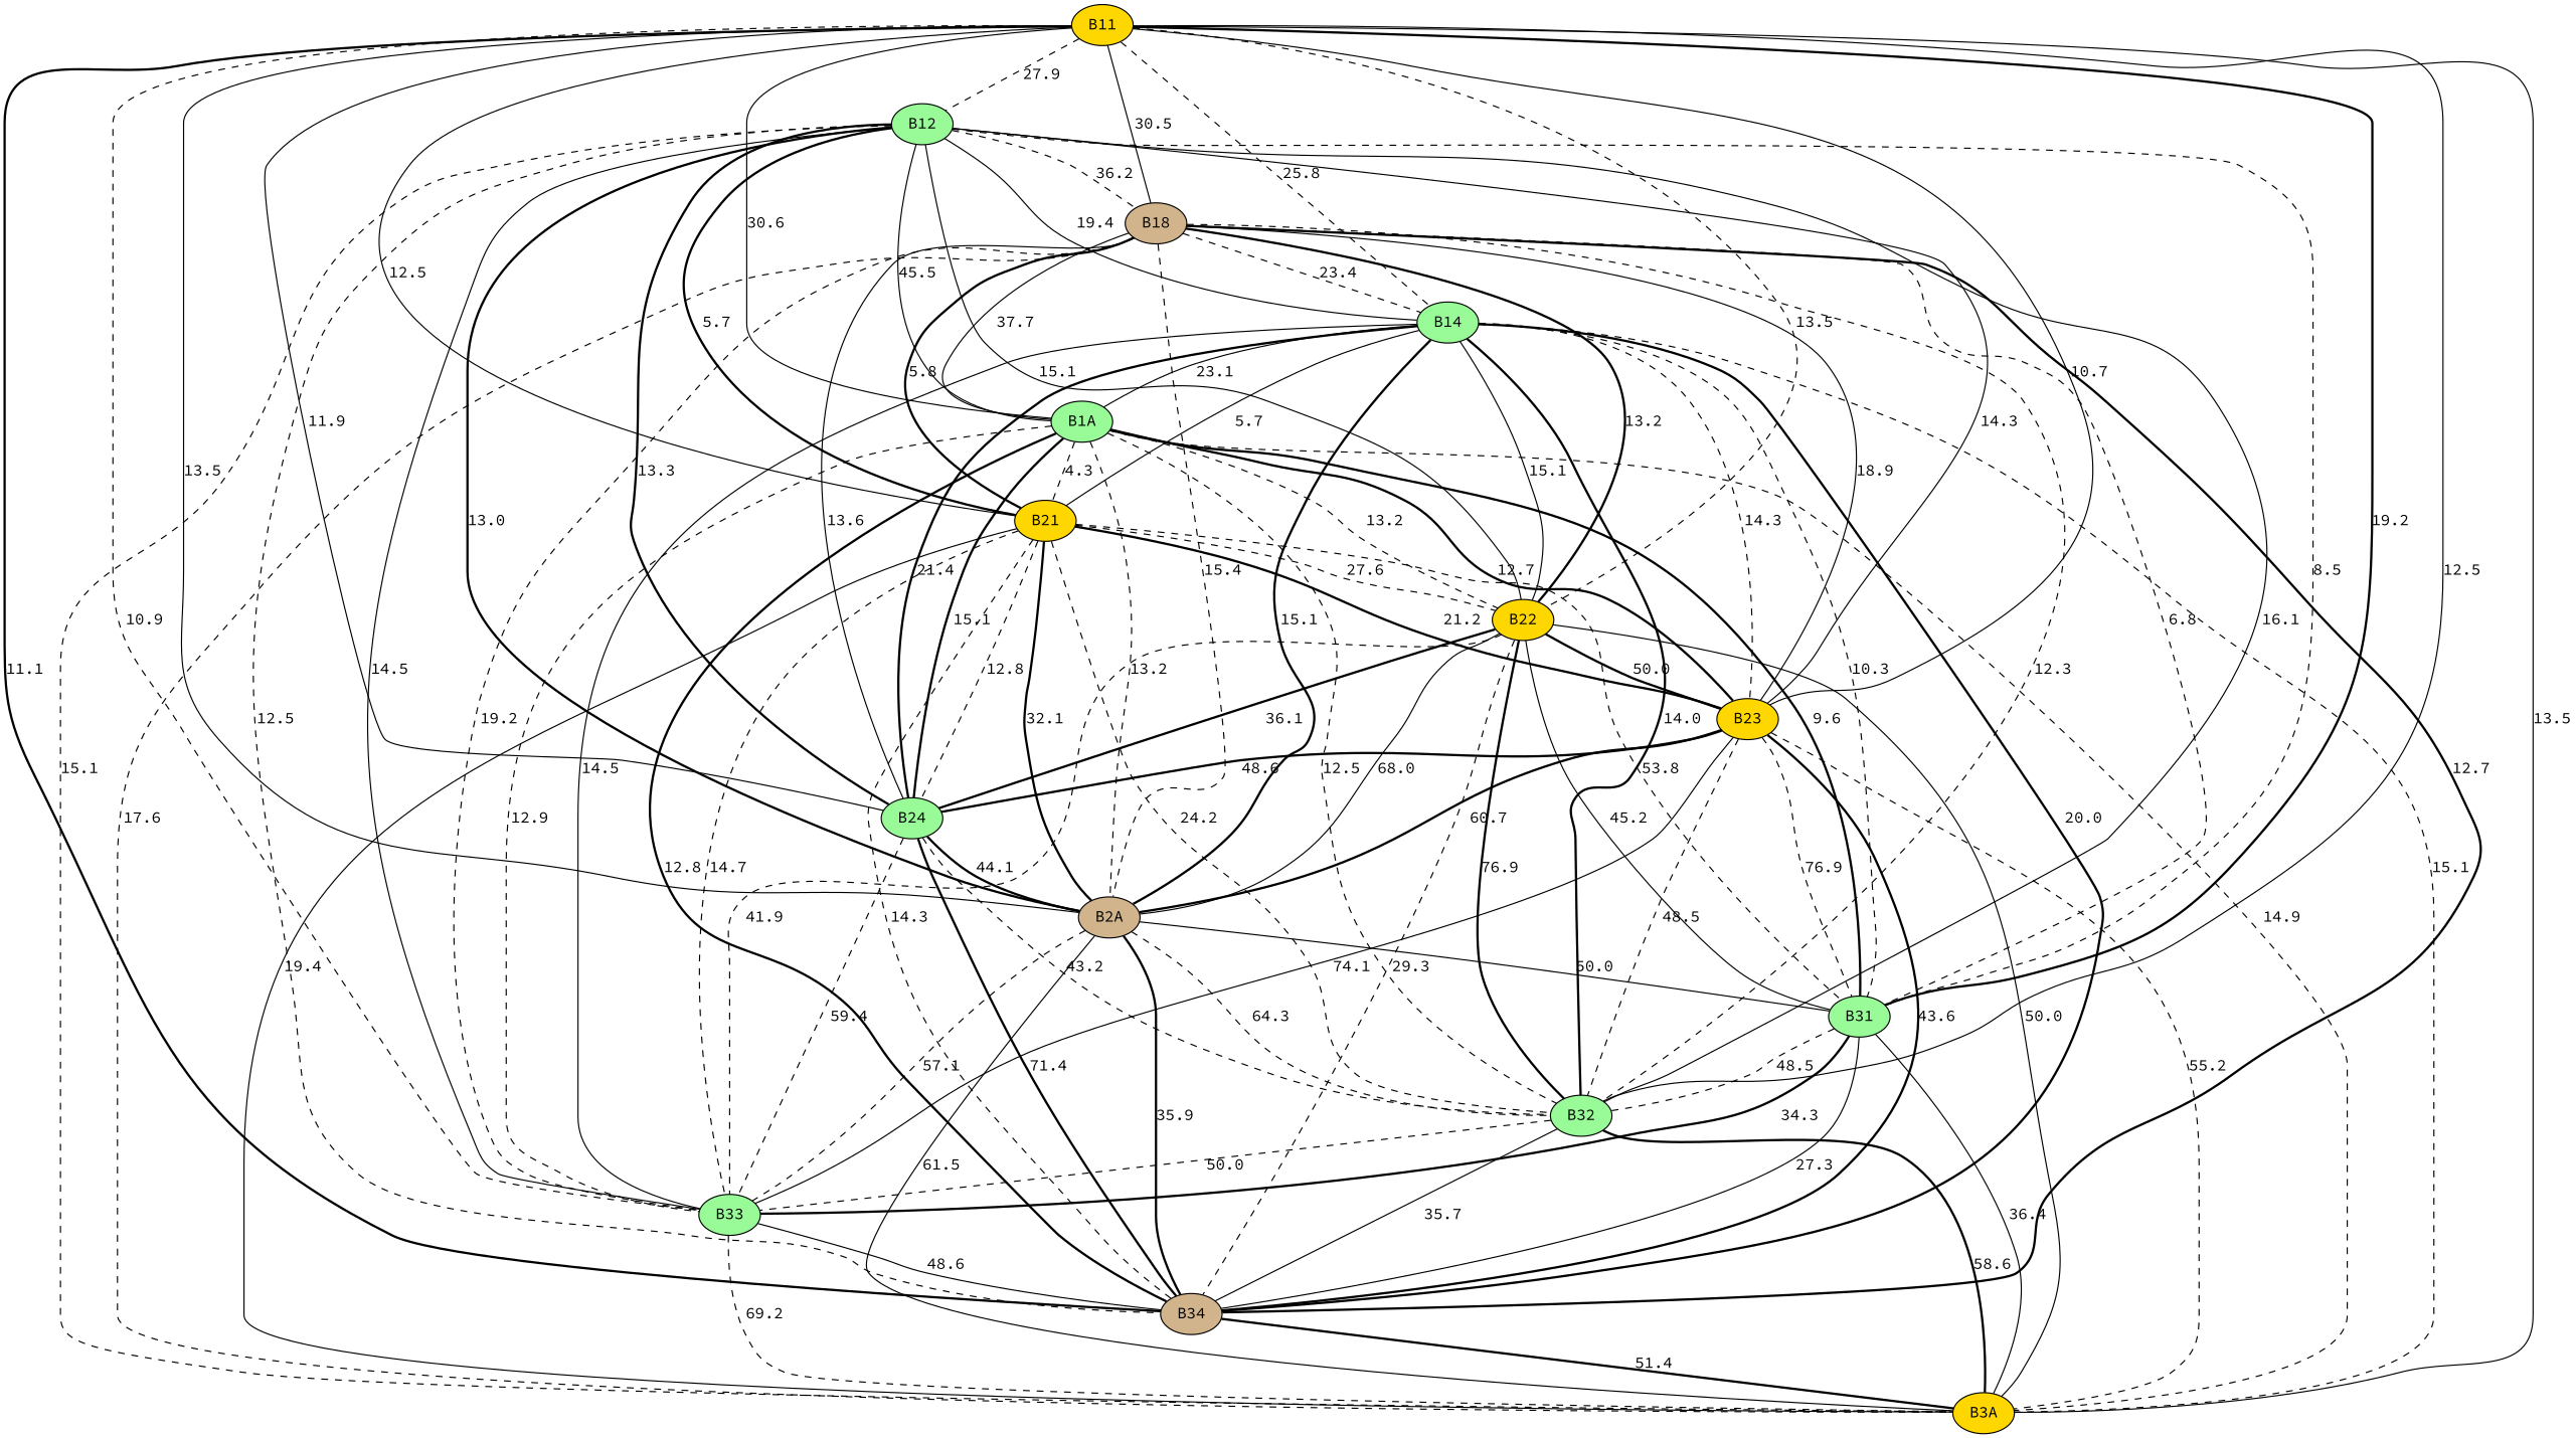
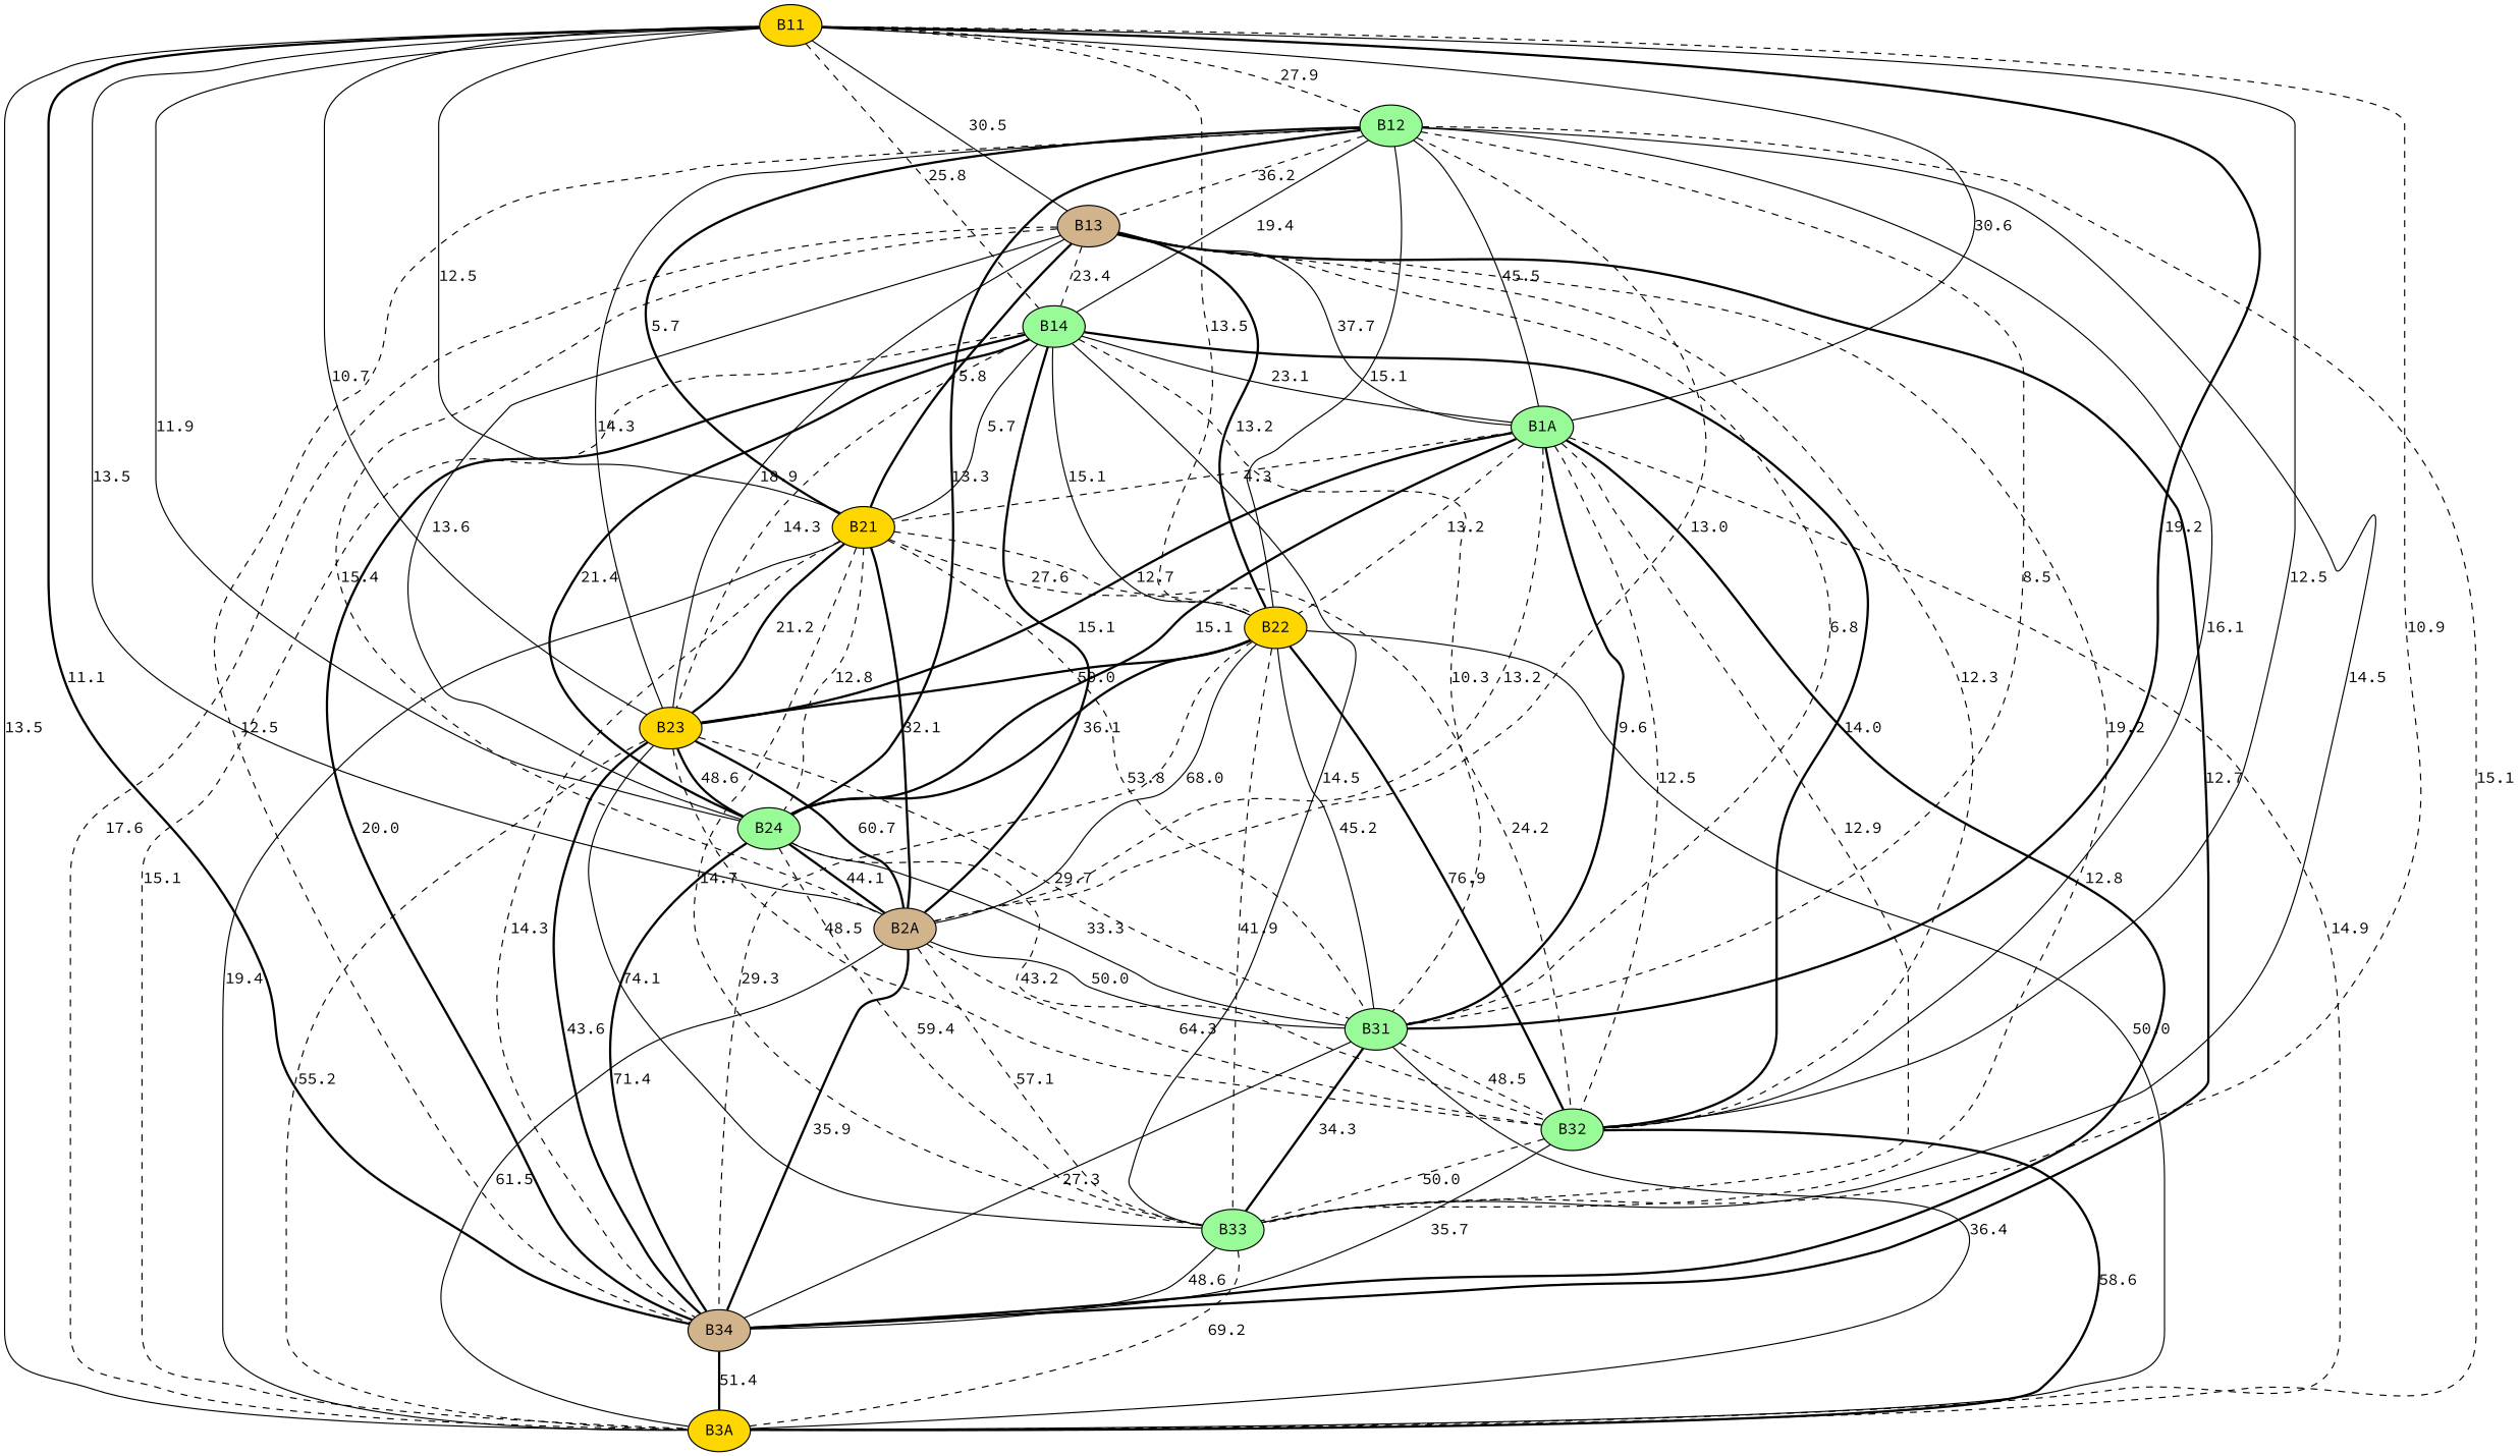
  strict graph {
    fontname="Source Code Pro"
    node [fillcolor=palegreen fontname="Source Code Pro" style=filled]
    edge [fontname="Source Code Pro" style=dashed]
    B11 [fillcolor=gold]
    B12
-   B13 [fillcolor=tan label=B18]
+   B13 [fillcolor=tan]
    B14
    B1A
    B21 [fillcolor=gold]
    B22 [fillcolor=gold]
    B23 [fillcolor=gold]
    B24
    B2A [fillcolor=tan]
    B31
    B32
    B33
    B34 [fillcolor=tan]
    B3A [fillcolor=gold]
    B11 -- B12 [label=27.9]
    B11 -- B13 [label=30.5 style=solid]
    B11 -- B14 [label=25.8]
    B11 -- B1A [label=30.6 style=solid]
    B11 -- B21 [label=12.5 style=solid]
    B11 -- B22 [label=13.5]
    B11 -- B23 [label=10.7 style=solid]
    B11 -- B24 [label=11.9 style=solid]
    B11 -- B2A [label=13.5 style=solid]
    B11 -- B31 [label=19.2 style=bold]
    B11 -- B32 [label=12.5 style=solid]
    B11 -- B33 [label=10.9]
    B11 -- B34 [label=11.1 style=bold]
    B11 -- B3A [label=13.5 style=solid]
    B12 -- B13 [label=36.2]
    B12 -- B14 [label=19.4 style=solid]
    B12 -- B1A [label=45.5 style=solid]
    B12 -- B21 [label=5.7 style=bold]
    B12 -- B22 [label=15.1 style=solid]
    B12 -- B23 [label=14.3 style=solid]
    B12 -- B24 [label=13.3 style=bold]
-   B12 -- B2A [label=13.0 style=bold]
+   B12 -- B2A [label=13.0]
    B12 -- B31 [label=8.5]
    B12 -- B32 [label=16.1 style=solid]
    B12 -- B33 [label=14.5 style=solid]
    B12 -- B34 [label=12.5]
    B12 -- B3A [label=15.1]
    B13 -- B14 [label=23.4]
    B13 -- B1A [label=37.7 style=solid]
    B13 -- B21 [label=5.8 style=bold]
    B13 -- B22 [label=13.2 style=bold]
    B13 -- B23 [label=18.9 style=solid]
    B13 -- B24 [label=13.6 style=solid]
    B13 -- B2A [label=15.4]
    B13 -- B31 [label=6.8]
    B13 -- B32 [label=12.3]
    B13 -- B33 [label=19.2]
    B13 -- B34 [label=12.7 style=bold]
    B13 -- B3A [label=17.6]
    B14 -- B1A [label=23.1 style=solid]
    B14 -- B21 [label=5.7 style=solid]
    B14 -- B22 [label=15.1 style=solid]
    B14 -- B23 [label=14.3]
    B14 -- B24 [label=21.4 style=bold]
    B14 -- B2A [label=15.1 style=bold]
    B14 -- B31 [label=10.3]
    B14 -- B32 [label=14.0 style=bold]
    B14 -- B33 [label=14.5 style=solid]
    B14 -- B34 [label=20.0 style=bold]
    B14 -- B3A [label=15.1]
    B1A -- B21 [label=4.3]
    B1A -- B22 [label=13.2]
    B1A -- B23 [label=12.7 style=bold]
    B1A -- B24 [label=15.1 style=bold]
    B1A -- B2A [label=13.2]
    B1A -- B31 [label=9.6 style=bold]
    B1A -- B32 [label=12.5]
    B1A -- B33 [label=12.9]
    B1A -- B34 [label=12.8 style=bold]
    B1A -- B3A [label=14.9]
    B21 -- B22 [label=27.6]
    B21 -- B23 [label=21.2 style=bold]
    B21 -- B24 [label=12.8]
    B21 -- B2A [label=32.1 style=bold]
    B21 -- B31 [label=53.8]
    B21 -- B32 [label=24.2]
    B21 -- B33 [label=14.7]
    B21 -- B34 [label=14.3]
    B21 -- B3A [label=19.4 style=solid]
    B22 -- B23 [label=50.0 style=bold]
    B22 -- B24 [label=36.1 style=bold]
    B22 -- B2A [label=68.0 style=solid]
    B22 -- B31 [label=45.2 style=solid]
    B22 -- B32 [label=76.9 style=bold]
    B22 -- B33 [label=41.9]
    B22 -- B34 [label=29.3]
    B22 -- B3A [label=50.0 style=solid]
    B23 -- B24 [label=48.6 style=bold]
    B23 -- B2A [label=60.7 style=bold]
-   B23 -- B31 [label=76.9]
+   B23 -- B31 [label=29.7]
    B23 -- B32 [label=48.5]
    B23 -- B33 [label=74.1 style=solid]
    B23 -- B34 [label=43.6 style=bold]
    B23 -- B3A [label=55.2]
    B24 -- B2A [label=44.1 style=bold]
+   B24 -- B31 [label=33.3 style=solid]
    B24 -- B32 [label=43.2]
    B24 -- B33 [label=59.4]
    B24 -- B34 [label=71.4 style=bold]
    B2A -- B31 [label=50.0 style=solid]
    B2A -- B32 [label=64.3]
    B2A -- B33 [label=57.1]
    B2A -- B34 [label=35.9 style=bold]
    B2A -- B3A [label=61.5 style=solid]
    B31 -- B32 [label=48.5]
    B31 -- B33 [label=34.3 style=bold]
    B31 -- B34 [label=27.3 style=solid]
    B31 -- B3A [label=36.4 style=solid]
    B32 -- B33 [label=50.0]
    B32 -- B34 [label=35.7 style=solid]
    B32 -- B3A [label=58.6 style=bold]
    B33 -- B34 [label=48.6 style=solid]
    B33 -- B3A [label=69.2]
    B34 -- B3A [label=51.4 style=bold]
  }
